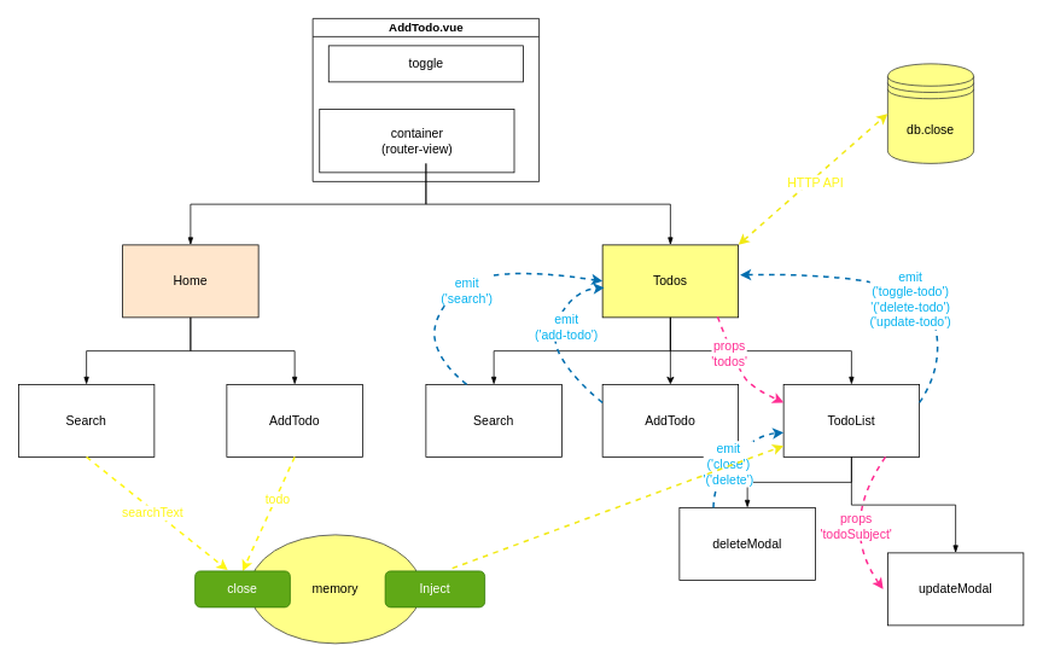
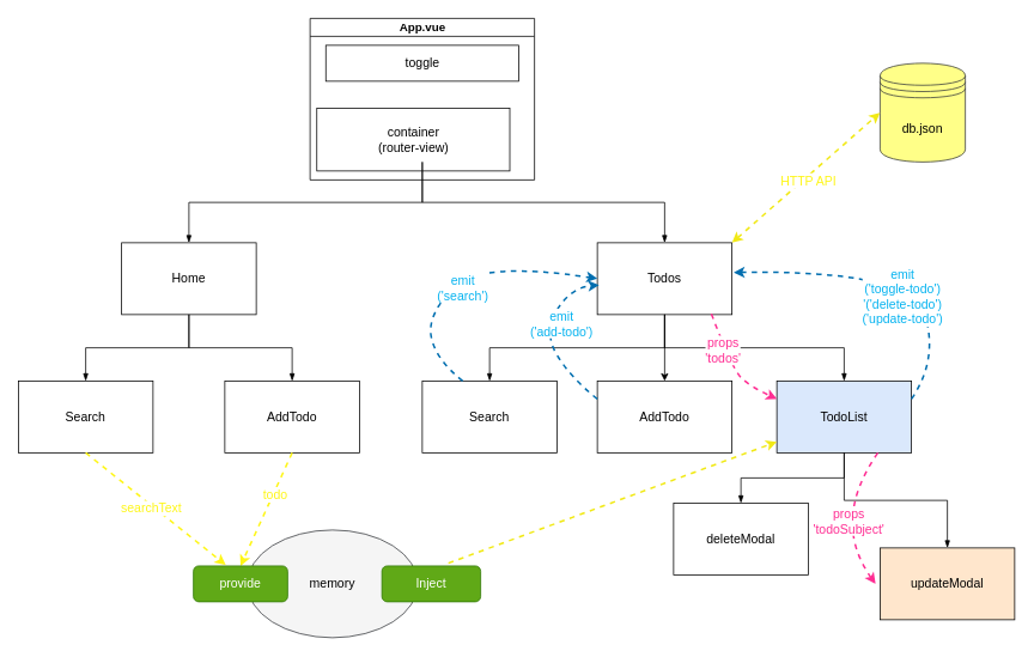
  <mxCell id="0" />
  <mxCell id="1" parent="0" />
- <mxCell id="2" value="AddTodo.vue" style="swimlane;html=1;startSize=20;horizontal=1;containerType=tree;glass=0;rounded=0;fontSize=13;" parent="1" vertex="1"><mxGeometry x="345" y="20" width="250" height="180" as="geometry" /></mxCell>
+ <mxCell id="2" value="App.vue" style="swimlane;html=1;startSize=20;horizontal=1;containerType=tree;glass=0;rounded=0;fontSize=13;" parent="1" vertex="1"><mxGeometry x="345" y="20" width="250" height="180" as="geometry" /></mxCell>
  <mxCell id="3" value="toggle" style="rounded=0;whiteSpace=wrap;html=1;fontSize=14;" vertex="1" parent="2"><mxGeometry x="17.5" y="30" width="215" height="40" as="geometry" /></mxCell>
  <mxCell id="4" value="container&lt;br style=&quot;font-size: 14px;&quot;&gt;(router-view)" style="rounded=0;whiteSpace=wrap;html=1;fontSize=14;" vertex="1" parent="2"><mxGeometry x="7.5" y="100" width="215" height="70" as="geometry" /></mxCell>
  <mxCell id="5" value="" style="endArrow=blockThin;endFill=1;fontSize=11;edgeStyle=elbowEdgeStyle;elbow=vertical;rounded=0;entryX=0.5;entryY=0;entryDx=0;entryDy=0;" edge="1" parent="2" target="8"><mxGeometry relative="1" as="geometry"><mxPoint x="125" y="160" as="sourcePoint" /><mxPoint x="355" y="220" as="targetPoint" /></mxGeometry></mxCell>
  <mxCell id="6" value="" style="endArrow=blockThin;endFill=1;fontSize=11;edgeStyle=elbowEdgeStyle;elbow=vertical;rounded=0;entryX=0.5;entryY=0;entryDx=0;entryDy=0;" edge="1" parent="2" target="7"><mxGeometry relative="1" as="geometry"><mxPoint x="125" y="160" as="sourcePoint" /><mxPoint x="-95" y="220" as="targetPoint" /></mxGeometry></mxCell>
- <mxCell id="7" value="Home" style="rounded=0;whiteSpace=wrap;html=1;fontSize=14;fillColor=#ffe6cc;" vertex="1" parent="1"><mxGeometry x="135" y="270" width="150" height="80" as="geometry" /></mxCell>
- <mxCell id="8" value="Todos" style="rounded=0;whiteSpace=wrap;html=1;fontSize=14;fillColor=#ffff88;" vertex="1" parent="1"><mxGeometry x="665" y="270" width="150" height="80" as="geometry" /></mxCell>
+ <mxCell id="7" value="Home" style="rounded=0;whiteSpace=wrap;html=1;fontSize=14;" vertex="1" parent="1"><mxGeometry x="135" y="270" width="150" height="80" as="geometry" /></mxCell>
+ <mxCell id="8" value="Todos" style="rounded=0;whiteSpace=wrap;html=1;fontSize=14;" vertex="1" parent="1"><mxGeometry x="665" y="270" width="150" height="80" as="geometry" /></mxCell>
  <mxCell id="9" value="Search" style="rounded=0;whiteSpace=wrap;html=1;fontSize=14;" vertex="1" parent="1"><mxGeometry x="20" y="424" width="150" height="80" as="geometry" /></mxCell>
  <mxCell id="10" value="AddTodo" style="rounded=0;whiteSpace=wrap;html=1;fontSize=14;" vertex="1" parent="1"><mxGeometry x="250" y="424" width="150" height="80" as="geometry" /></mxCell>
  <mxCell id="11" value="" style="endArrow=blockThin;endFill=1;fontSize=11;edgeStyle=elbowEdgeStyle;elbow=vertical;rounded=0;entryX=0.5;entryY=0;entryDx=0;entryDy=0;" edge="1" parent="1" target="10"><mxGeometry relative="1" as="geometry"><mxPoint x="210" y="350" as="sourcePoint" /><mxPoint x="330" y="420" as="targetPoint" /></mxGeometry></mxCell>
  <mxCell id="12" value="" style="endArrow=blockThin;endFill=1;fontSize=11;edgeStyle=elbowEdgeStyle;elbow=vertical;rounded=0;entryX=0.5;entryY=0;entryDx=0;entryDy=0;" edge="1" parent="1" target="9"><mxGeometry relative="1" as="geometry"><mxPoint x="210" y="350" as="sourcePoint" /><mxPoint x="-50" y="440" as="targetPoint" /></mxGeometry></mxCell>
  <mxCell id="13" value="Search" style="rounded=0;whiteSpace=wrap;html=1;fontSize=14;" vertex="1" parent="1"><mxGeometry x="470" y="424" width="150" height="80" as="geometry" /></mxCell>
- <mxCell id="14" value="TodoList" style="rounded=0;whiteSpace=wrap;html=1;fontSize=14;" vertex="1" parent="1"><mxGeometry x="865" y="424" width="150" height="80" as="geometry" /></mxCell>
+ <mxCell id="14" value="TodoList" style="rounded=0;whiteSpace=wrap;html=1;fontSize=14;fillColor=#dae8fc;" vertex="1" parent="1"><mxGeometry x="865" y="424" width="150" height="80" as="geometry" /></mxCell>
  <mxCell id="15" value="" style="endArrow=blockThin;endFill=1;fontSize=11;edgeStyle=elbowEdgeStyle;elbow=vertical;rounded=0;entryX=0.5;entryY=0;entryDx=0;entryDy=0;" edge="1" parent="1" target="14"><mxGeometry relative="1" as="geometry"><mxPoint x="740" y="350" as="sourcePoint" /><mxPoint x="860" y="420" as="targetPoint" /></mxGeometry></mxCell>
  <mxCell id="16" value="" style="endArrow=blockThin;endFill=1;fontSize=11;edgeStyle=elbowEdgeStyle;elbow=vertical;rounded=0;entryX=0.5;entryY=0;entryDx=0;entryDy=0;" edge="1" parent="1" target="13"><mxGeometry relative="1" as="geometry"><mxPoint x="740" y="350" as="sourcePoint" /><mxPoint x="480" y="440" as="targetPoint" /></mxGeometry></mxCell>
  <mxCell id="17" value="AddTodo" style="rounded=0;whiteSpace=wrap;html=1;fontSize=14;" vertex="1" parent="1"><mxGeometry x="665" y="424" width="150" height="80" as="geometry" /></mxCell>
  <mxCell id="18" value="" style="endArrow=classic;html=1;rounded=0;exitX=0.5;exitY=1;exitDx=0;exitDy=0;entryX=0.5;entryY=0;entryDx=0;entryDy=0;" edge="1" parent="1" source="8" target="17"><mxGeometry width="50" height="50" relative="1" as="geometry"><mxPoint x="505" y="340" as="sourcePoint" /><mxPoint x="525" y="400" as="targetPoint" /></mxGeometry></mxCell>
  <mxCell id="19" value="deleteModal" style="rounded=0;whiteSpace=wrap;html=1;fontSize=14;" vertex="1" parent="1"><mxGeometry x="750" y="560" width="150" height="80" as="geometry" /></mxCell>
- <mxCell id="20" value="updateModal" style="rounded=0;whiteSpace=wrap;html=1;fontSize=14;" vertex="1" parent="1"><mxGeometry x="980" y="610" width="150" height="80" as="geometry" /></mxCell>
+ <mxCell id="20" value="updateModal" style="rounded=0;whiteSpace=wrap;html=1;fontSize=14;fillColor=#ffe6cc;" vertex="1" parent="1"><mxGeometry x="980" y="610" width="150" height="80" as="geometry" /></mxCell>
  <mxCell id="21" value="" style="endArrow=blockThin;endFill=1;fontSize=11;edgeStyle=elbowEdgeStyle;elbow=vertical;rounded=0;entryX=0.5;entryY=0;entryDx=0;entryDy=0;" edge="1" parent="1" target="20"><mxGeometry relative="1" as="geometry"><mxPoint x="940" y="504" as="sourcePoint" /><mxPoint x="1060" y="574" as="targetPoint" /></mxGeometry></mxCell>
  <mxCell id="22" value="" style="endArrow=blockThin;endFill=1;fontSize=11;edgeStyle=elbowEdgeStyle;elbow=vertical;rounded=0;entryX=0.5;entryY=0;entryDx=0;entryDy=0;" edge="1" parent="1" target="19"><mxGeometry relative="1" as="geometry"><mxPoint x="940" y="504" as="sourcePoint" /><mxPoint x="680" y="594" as="targetPoint" /></mxGeometry></mxCell>
- <mxCell id="23" value="&lt;font color=&quot;#000000&quot; style=&quot;font-size: 14px;&quot;&gt;db.close&lt;/font&gt;" style="shape=datastore;whiteSpace=wrap;html=1;fillColor=#ffff88;strokeColor=#36393d;fontSize=14;" vertex="1" parent="1"><mxGeometry x="980" y="70" width="95" height="110" as="geometry" /></mxCell>
+ <mxCell id="23" value="&lt;font color=&quot;#000000&quot; style=&quot;font-size: 14px;&quot;&gt;db.json&lt;/font&gt;" style="shape=datastore;whiteSpace=wrap;html=1;fillColor=#ffff88;strokeColor=#36393d;fontSize=14;" vertex="1" parent="1"><mxGeometry x="980" y="70" width="95" height="110" as="geometry" /></mxCell>
  <mxCell id="24" value="&lt;font color=&quot;#05b3f0&quot; style=&quot;font-size: 14px;&quot;&gt;emit&lt;br style=&quot;font-size: 14px;&quot;&gt;('add-todo')&lt;/font&gt;" style="curved=1;endArrow=classic;html=1;exitX=0;exitY=0.25;exitDx=0;exitDy=0;entryX=0.013;entryY=0.588;entryDx=0;entryDy=0;entryPerimeter=0;fillColor=#1ba1e2;strokeColor=#006EAF;strokeWidth=2;rounded=0;dashed=1;fontSize=14;" edge="1" parent="1" source="17" target="8"><mxGeometry x="0.24" y="-12" width="50" height="50" relative="1" as="geometry"><mxPoint x="555" y="340" as="sourcePoint" /><mxPoint x="605" y="290" as="targetPoint" /><Array as="points"><mxPoint x="635" y="420" /><mxPoint x="605" y="370" /><mxPoint x="635" y="320" /></Array><mxPoint as="offset" /></mxGeometry></mxCell>
- <mxCell id="25" value="&lt;font color=&quot;#05b3f0&quot; style=&quot;font-size: 14px;&quot;&gt;emit&lt;br style=&quot;font-size: 14px;&quot;&gt;('close')&lt;br style=&quot;font-size: 14px;&quot;&gt;'('delete')&lt;br style=&quot;font-size: 14px;&quot;&gt;&lt;/font&gt;" style="curved=1;endArrow=classic;html=1;exitX=0.25;exitY=0;exitDx=0;exitDy=0;entryX=0;entryY=0.663;entryDx=0;entryDy=0;entryPerimeter=0;fillColor=#1ba1e2;strokeColor=#006EAF;strokeWidth=2;rounded=0;dashed=1;fontSize=14;" edge="1" parent="1" source="19" target="14"><mxGeometry x="-0.166" width="50" height="50" relative="1" as="geometry"><mxPoint x="863" y="587" as="sourcePoint" /><mxPoint x="865" y="460" as="targetPoint" /><Array as="points"><mxPoint x="788" y="530" /><mxPoint x="833" y="480" /></Array><mxPoint as="offset" /></mxGeometry></mxCell>
  <mxCell id="26" value="&lt;font color=&quot;#05b3f0&quot; style=&quot;font-size: 14px;&quot;&gt;emit&lt;br style=&quot;font-size: 14px;&quot;&gt;('toggle-todo')&lt;br style=&quot;font-size: 14px;&quot;&gt;'('delete-todo')&lt;br&gt;('update-todo')&lt;br style=&quot;font-size: 14px;&quot;&gt;&lt;/font&gt;" style="curved=1;endArrow=classic;html=1;exitX=1;exitY=0.25;exitDx=0;exitDy=0;entryX=1.013;entryY=0.413;entryDx=0;entryDy=0;entryPerimeter=0;fillColor=#1ba1e2;strokeColor=#006EAF;strokeWidth=2;rounded=0;dashed=1;fontSize=14;" edge="1" parent="1" source="14" target="8"><mxGeometry x="-0.258" y="18" width="50" height="50" relative="1" as="geometry"><mxPoint x="1015" y="454" as="sourcePoint" /><mxPoint x="1100" y="350" as="targetPoint" /><Array as="points"><mxPoint x="1045" y="400" /><mxPoint x="1015" y="300" /></Array><mxPoint as="offset" /></mxGeometry></mxCell>
  <mxCell id="27" value="&lt;font color=&quot;#05b3f0&quot; style=&quot;font-size: 14px;&quot;&gt;emit&lt;br style=&quot;font-size: 14px;&quot;&gt;('search')&lt;/font&gt;" style="curved=1;endArrow=classic;html=1;exitX=0;exitY=0.25;exitDx=0;exitDy=0;entryX=0;entryY=0.5;entryDx=0;entryDy=0;fillColor=#1ba1e2;strokeColor=#006EAF;strokeWidth=2;rounded=0;dashed=1;fontSize=14;" edge="1" parent="1" target="8"><mxGeometry x="-0.091" y="-7" width="50" height="50" relative="1" as="geometry"><mxPoint x="515" y="424" as="sourcePoint" /><mxPoint x="517" y="297" as="targetPoint" /><Array as="points"><mxPoint x="485" y="400" /><mxPoint x="475" y="350" /><mxPoint x="535" y="290" /></Array><mxPoint as="offset" /></mxGeometry></mxCell>
- <mxCell id="28" value="&lt;font color=&quot;#000000&quot; style=&quot;font-size: 14px;&quot;&gt;memory&lt;/font&gt;" style="ellipse;whiteSpace=wrap;html=1;fillColor=#ffff88;strokeColor=#36393d;fontSize=14;" vertex="1" parent="1"><mxGeometry x="275" y="590" width="190" height="120" as="geometry" /></mxCell>
+ <mxCell id="28" value="&lt;font color=&quot;#000000&quot; style=&quot;font-size: 14px;&quot;&gt;memory&lt;/font&gt;" style="ellipse;whiteSpace=wrap;html=1;fillColor=#f5f5f5;strokeColor=#36393d;fontSize=14;" vertex="1" parent="1"><mxGeometry x="275" y="590" width="190" height="120" as="geometry" /></mxCell>
  <mxCell id="29" value="" style="endArrow=classic;startArrow=classic;html=1;exitX=1;exitY=0;exitDx=0;exitDy=0;dashed=1;fillColor=#fff2cc;strokeColor=#f1e916;gradientColor=#ffd966;fontColor=#cdae53;strokeWidth=2;" edge="1" parent="1" source="8"><mxGeometry width="50" height="50" relative="1" as="geometry"><mxPoint x="775" y="160" as="sourcePoint" /><mxPoint x="980" y="125" as="targetPoint" /></mxGeometry></mxCell>
  <mxCell id="30" value="HTTP API" style="edgeLabel;html=1;align=center;verticalAlign=middle;resizable=0;points=[];fontSize=14;fontStyle=0;fontColor=#fef616;" vertex="1" connectable="0" parent="29"><mxGeometry x="0.213" relative="1" as="geometry"><mxPoint x="-15" y="18" as="offset" /></mxGeometry></mxCell>
  <mxCell id="31" value="" style="endArrow=classic;html=1;exitX=0.5;exitY=1;exitDx=0;exitDy=0;entryX=0.343;entryY=-0.025;entryDx=0;entryDy=0;fillColor=#ffcd28;gradientColor=#ffa500;strokeColor=#fef616;dashed=1;entryPerimeter=0;strokeWidth=2;" edge="1" parent="1" source="9" target="37"><mxGeometry width="50" height="50" relative="1" as="geometry"><mxPoint x="555" y="340" as="sourcePoint" /><mxPoint x="605" y="290" as="targetPoint" /></mxGeometry></mxCell>
  <mxCell id="32" value="searchText" style="edgeLabel;html=1;align=center;verticalAlign=middle;resizable=0;points=[];fontSize=14;fontColor=#fef616;" vertex="1" connectable="0" parent="31"><mxGeometry x="-0.056" y="-3" relative="1" as="geometry"><mxPoint x="1" as="offset" /></mxGeometry></mxCell>
  <mxCell id="33" value="" style="endArrow=classic;html=1;exitX=0.5;exitY=1;exitDx=0;exitDy=0;entryX=0.5;entryY=0;entryDx=0;entryDy=0;fillColor=#ffcd28;gradientColor=#ffa500;strokeColor=#fef616;dashed=1;strokeWidth=2;" edge="1" parent="1" source="10" target="37"><mxGeometry width="50" height="50" relative="1" as="geometry"><mxPoint x="335" y="530" as="sourcePoint" /><mxPoint x="383" y="684" as="targetPoint" /></mxGeometry></mxCell>
  <mxCell id="34" value="todo" style="edgeLabel;html=1;align=center;verticalAlign=middle;resizable=0;points=[];fontSize=14;fontColor=#fef616;" vertex="1" connectable="0" parent="33"><mxGeometry x="-0.321" y="1" relative="1" as="geometry"><mxPoint x="-1" y="3" as="offset" /></mxGeometry></mxCell>
  <mxCell id="35" value="&lt;font style=&quot;font-size: 14px;&quot;&gt;&lt;font&gt;props&lt;br&gt;'todos'&lt;/font&gt;&lt;br style=&quot;font-size: 14px;&quot;&gt;&lt;/font&gt;" style="curved=1;endArrow=classic;html=1;exitX=0.847;exitY=0.988;exitDx=0;exitDy=0;entryX=0;entryY=0.25;entryDx=0;entryDy=0;fillColor=#d80073;strokeColor=#ff2e93;strokeWidth=2;rounded=0;dashed=1;fontSize=14;exitPerimeter=0;fontColor=#ff2e93;" edge="1" parent="1" source="8" target="14"><mxGeometry x="-0.322" y="-2" width="50" height="50" relative="1" as="geometry"><mxPoint x="798" y="620" as="sourcePoint" /><mxPoint x="875" y="487" as="targetPoint" /><Array as="points"><mxPoint x="815" y="410" /><mxPoint x="835" y="430" /></Array><mxPoint as="offset" /></mxGeometry></mxCell>
  <mxCell id="36" value="" style="endArrow=classic;html=1;exitX=0.673;exitY=-0.075;exitDx=0;exitDy=0;fillColor=#ffcd28;gradientColor=#ffa500;strokeColor=#f1e916;dashed=1;exitPerimeter=0;strokeWidth=2;" edge="1" parent="1" source="38" target="14"><mxGeometry width="50" height="50" relative="1" as="geometry"><mxPoint x="305" y="690" as="sourcePoint" /><mxPoint x="353" y="844" as="targetPoint" /></mxGeometry></mxCell>
- <mxCell id="37" value="close" style="rounded=1;whiteSpace=wrap;html=1;fillColor=#60a917;strokeColor=#2D7600;fontColor=#ffffff;fontSize=14;" vertex="1" parent="1"><mxGeometry x="215" y="630" width="105" height="40" as="geometry" /></mxCell>
+ <mxCell id="37" value="provide" style="rounded=1;whiteSpace=wrap;html=1;fillColor=#60a917;strokeColor=#2D7600;fontColor=#ffffff;fontSize=14;" vertex="1" parent="1"><mxGeometry x="215" y="630" width="105" height="40" as="geometry" /></mxCell>
  <mxCell id="38" value="Inject" style="rounded=1;whiteSpace=wrap;html=1;fillColor=#60a917;fontColor=#ffffff;strokeColor=#2D7600;fontSize=14;" vertex="1" parent="1"><mxGeometry x="425" y="630" width="110" height="40" as="geometry" /></mxCell>
  <mxCell id="39" value="&lt;font style=&quot;font-size: 14px;&quot;&gt;&lt;font&gt;props&lt;br&gt;'todoSubject'&lt;/font&gt;&lt;br style=&quot;font-size: 14px;&quot;&gt;&lt;/font&gt;" style="curved=1;endArrow=classic;html=1;fillColor=#d80073;strokeColor=#ff2e93;strokeWidth=2;rounded=0;dashed=1;fontSize=14;exitX=0.75;exitY=1;exitDx=0;exitDy=0;fontColor=#ff2e93;" edge="1" parent="1" source="14"><mxGeometry x="0.166" y="16" width="50" height="50" relative="1" as="geometry"><mxPoint x="1005" y="510" as="sourcePoint" /><mxPoint x="975" y="650" as="targetPoint" /><Array as="points"><mxPoint x="925" y="580" /></Array><mxPoint as="offset" /></mxGeometry></mxCell>
